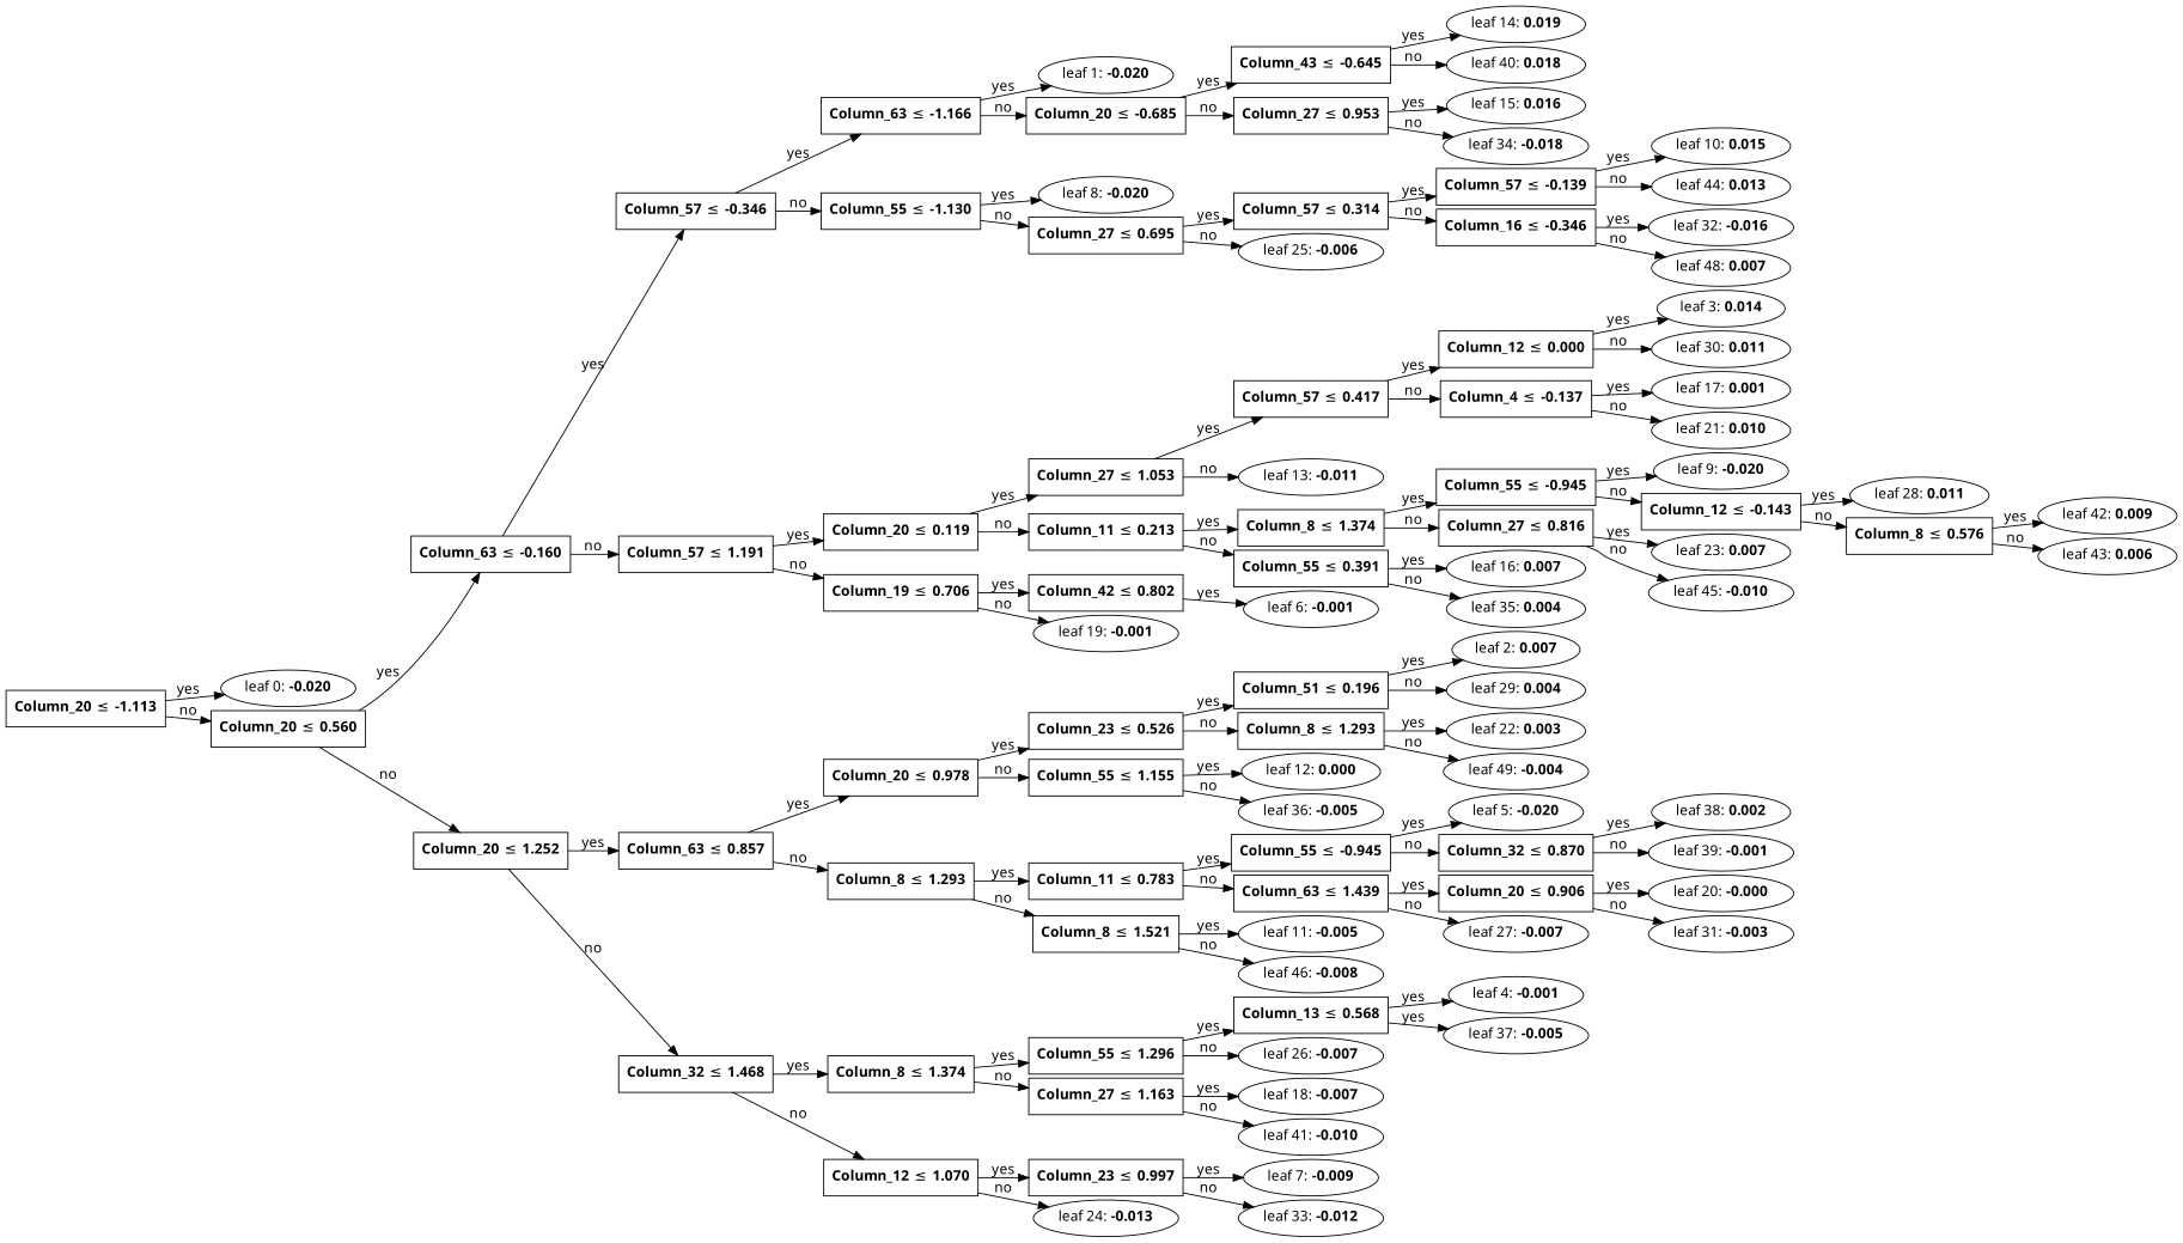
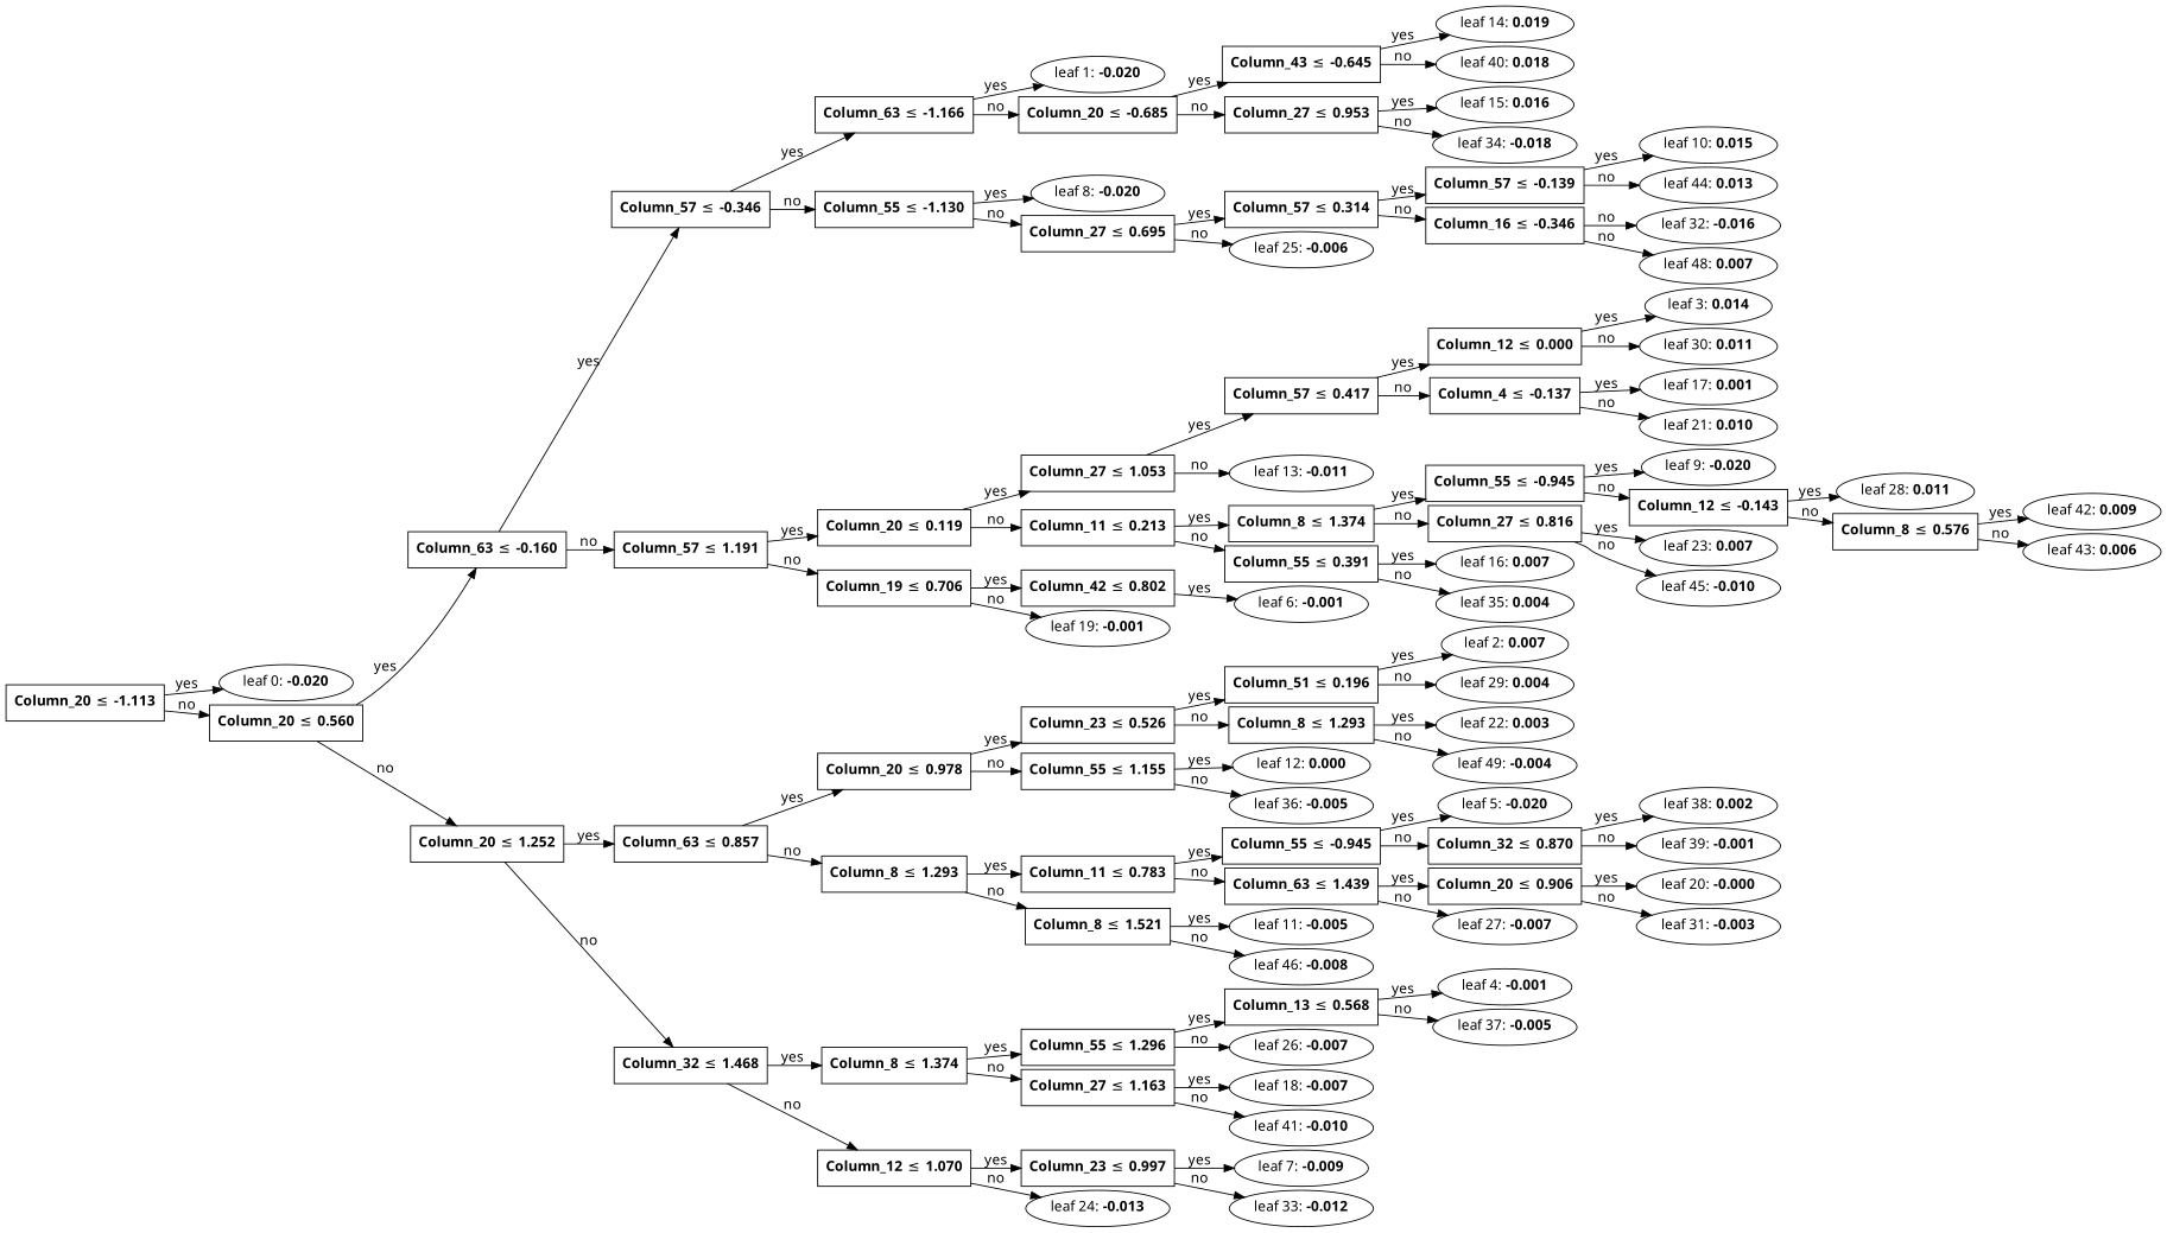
  digraph {
    fontname="Noto Sans"
    nodesep=0.05
    rankdir=LR
    ranksep=0.3
    node [fontname="Noto Sans"]
    edge [fontname="Noto Sans"]
    n1 [fillcolor=white label=<<B>Column_20</B> &#8804; <B>-1.113</B>> shape=rectangle]
    n2 [label=<leaf 0: <B>-0.020</B>>]
    n3 [fillcolor=white label=<<B>Column_20</B> &#8804; <B>0.560</B>> shape=rectangle]
    n4 [fillcolor=white label=<<B>Column_63</B> &#8804; <B>-0.160</B>> shape=rectangle]
    n5 [fillcolor=white label=<<B>Column_20</B> &#8804; <B>1.252</B>> shape=rectangle]
    n6 [fillcolor=white label=<<B>Column_57</B> &#8804; <B>-0.346</B>> shape=rectangle]
    n7 [fillcolor=white label=<<B>Column_57</B> &#8804; <B>1.191</B>> shape=rectangle]
    n8 [fillcolor=white label=<<B>Column_63</B> &#8804; <B>0.857</B>> shape=rectangle]
    n9 [fillcolor=white label=<<B>Column_32</B> &#8804; <B>1.468</B>> shape=rectangle]
    n10 [fillcolor=white label=<<B>Column_63</B> &#8804; <B>-1.166</B>> shape=rectangle]
    n11 [fillcolor=white label=<<B>Column_55</B> &#8804; <B>-1.130</B>> shape=rectangle]
    n12 [fillcolor=white label=<<B>Column_20</B> &#8804; <B>0.119</B>> shape=rectangle]
    n13 [fillcolor=white label=<<B>Column_19</B> &#8804; <B>0.706</B>> shape=rectangle]
    n14 [label=<leaf 1: <B>-0.020</B>>]
    n15 [fillcolor=white label=<<B>Column_20</B> &#8804; <B>-0.685</B>> shape=rectangle]
    n16 [label=<leaf 8: <B>-0.020</B>>]
    n17 [fillcolor=white label=<<B>Column_27</B> &#8804; <B>0.695</B>> shape=rectangle]
    n18 [fillcolor=white label=<<B>Column_43</B> &#8804; <B>-0.645</B>> shape=rectangle]
    n19 [fillcolor=white label=<<B>Column_27</B> &#8804; <B>0.953</B>> shape=rectangle]
    n20 [label=<leaf 14: <B>0.019</B>>]
    n21 [label=<leaf 40: <B>0.018</B>>]
    n22 [label=<leaf 15: <B>0.016</B>>]
    n23 [label=<leaf 34: <B>-0.018</B>>]
    n24 [fillcolor=white label=<<B>Column_57</B> &#8804; <B>0.314</B>> shape=rectangle]
    n25 [label=<leaf 25: <B>-0.006</B>>]
    n26 [fillcolor=white label=<<B>Column_57</B> &#8804; <B>-0.139</B>> shape=rectangle]
    n27 [fillcolor=white label=<<B>Column_16</B> &#8804; <B>-0.346</B>> shape=rectangle]
    n28 [label=<leaf 10: <B>0.015</B>>]
    n29 [label=<leaf 44: <B>0.013</B>>]
    n30 [label=<leaf 32: <B>-0.016</B>>]
    n31 [label=<leaf 48: <B>0.007</B>>]
    n32 [fillcolor=white label=<<B>Column_27</B> &#8804; <B>1.053</B>> shape=rectangle]
    n33 [fillcolor=white label=<<B>Column_11</B> &#8804; <B>0.213</B>> shape=rectangle]
    n34 [fillcolor=white label=<<B>Column_42</B> &#8804; <B>0.802</B>> shape=rectangle]
    n35 [label=<leaf 19: <B>-0.001</B>>]
    n36 [fillcolor=white label=<<B>Column_57</B> &#8804; <B>0.417</B>> shape=rectangle]
    n37 [label=<leaf 13: <B>-0.011</B>>]
    n38 [fillcolor=white label=<<B>Column_8</B> &#8804; <B>1.374</B>> shape=rectangle]
    n39 [fillcolor=white label=<<B>Column_55</B> &#8804; <B>0.391</B>> shape=rectangle]
    n40 [fillcolor=white label=<<B>Column_12</B> &#8804; <B>0.000</B>> shape=rectangle]
    n41 [fillcolor=white label=<<B>Column_4</B> &#8804; <B>-0.137</B>> shape=rectangle]
    n42 [label=<leaf 3: <B>0.014</B>>]
    n43 [label=<leaf 30: <B>0.011</B>>]
    n44 [label=<leaf 17: <B>0.001</B>>]
    n45 [label=<leaf 21: <B>0.010</B>>]
    n46 [fillcolor=white label=<<B>Column_55</B> &#8804; <B>-0.945</B>> shape=rectangle]
    n47 [fillcolor=white label=<<B>Column_27</B> &#8804; <B>0.816</B>> shape=rectangle]
    n48 [label=<leaf 16: <B>0.007</B>>]
    n49 [label=<leaf 35: <B>0.004</B>>]
    n50 [label=<leaf 9: <B>-0.020</B>>]
    n51 [fillcolor=white label=<<B>Column_12</B> &#8804; <B>-0.143</B>> shape=rectangle]
    n52 [label=<leaf 23: <B>0.007</B>>]
    n53 [label=<leaf 45: <B>-0.010</B>>]
    n54 [label=<leaf 28: <B>0.011</B>>]
    n55 [fillcolor=white label=<<B>Column_8</B> &#8804; <B>0.576</B>> shape=rectangle]
    n56 [label=<leaf 42: <B>0.009</B>>]
    n57 [label=<leaf 43: <B>0.006</B>>]
    n58 [label=<leaf 6: <B>-0.001</B>>]
    n59 [fillcolor=white label=<<B>Column_20</B> &#8804; <B>0.978</B>> shape=rectangle]
    n60 [fillcolor=white label=<<B>Column_8</B> &#8804; <B>1.293</B>> shape=rectangle]
    n61 [fillcolor=white label=<<B>Column_8</B> &#8804; <B>1.374</B>> shape=rectangle]
    n62 [fillcolor=white label=<<B>Column_12</B> &#8804; <B>1.070</B>> shape=rectangle]
    n63 [fillcolor=white label=<<B>Column_23</B> &#8804; <B>0.526</B>> shape=rectangle]
    n64 [fillcolor=white label=<<B>Column_55</B> &#8804; <B>1.155</B>> shape=rectangle]
    n65 [fillcolor=white label=<<B>Column_11</B> &#8804; <B>0.783</B>> shape=rectangle]
    n66 [fillcolor=white label=<<B>Column_8</B> &#8804; <B>1.521</B>> shape=rectangle]
    n67 [fillcolor=white label=<<B>Column_51</B> &#8804; <B>0.196</B>> shape=rectangle]
    n68 [fillcolor=white label=<<B>Column_8</B> &#8804; <B>1.293</B>> shape=rectangle]
    n69 [label=<leaf 12: <B>0.000</B>>]
    n70 [label=<leaf 36: <B>-0.005</B>>]
    n71 [label=<leaf 2: <B>0.007</B>>]
    n72 [label=<leaf 29: <B>0.004</B>>]
    n73 [label=<leaf 22: <B>0.003</B>>]
    n74 [label=<leaf 49: <B>-0.004</B>>]
    n75 [fillcolor=white label=<<B>Column_55</B> &#8804; <B>-0.945</B>> shape=rectangle]
    n76 [fillcolor=white label=<<B>Column_63</B> &#8804; <B>1.439</B>> shape=rectangle]
    n77 [label=<leaf 11: <B>-0.005</B>>]
    n78 [label=<leaf 46: <B>-0.008</B>>]
    n79 [label=<leaf 5: <B>-0.020</B>>]
    n80 [fillcolor=white label=<<B>Column_32</B> &#8804; <B>0.870</B>> shape=rectangle]
    n81 [fillcolor=white label=<<B>Column_20</B> &#8804; <B>0.906</B>> shape=rectangle]
    n82 [label=<leaf 27: <B>-0.007</B>>]
    n83 [label=<leaf 38: <B>0.002</B>>]
    n84 [label=<leaf 39: <B>-0.001</B>>]
    n85 [label=<leaf 20: <B>-0.000</B>>]
    n86 [label=<leaf 31: <B>-0.003</B>>]
    n87 [fillcolor=white label=<<B>Column_55</B> &#8804; <B>1.296</B>> shape=rectangle]
    n88 [fillcolor=white label=<<B>Column_27</B> &#8804; <B>1.163</B>> shape=rectangle]
    n89 [fillcolor=white label=<<B>Column_23</B> &#8804; <B>0.997</B>> shape=rectangle]
    n90 [label=<leaf 24: <B>-0.013</B>>]
    n91 [fillcolor=white label=<<B>Column_13</B> &#8804; <B>0.568</B>> shape=rectangle]
    n92 [label=<leaf 26: <B>-0.007</B>>]
    n93 [label=<leaf 18: <B>-0.007</B>>]
    n94 [label=<leaf 41: <B>-0.010</B>>]
    n95 [label=<leaf 4: <B>-0.001</B>>]
    n96 [label=<leaf 37: <B>-0.005</B>>]
    n97 [label=<leaf 7: <B>-0.009</B>>]
    n98 [label=<leaf 33: <B>-0.012</B>>]
    n1 -> n2 [label=yes]
    n1 -> n3 [label=no]
    n3 -> n4 [label=yes]
    n3 -> n5 [label=no]
    n4 -> n6 [label=yes]
    n4 -> n7 [label=no]
    n5 -> n8 [label=yes]
    n5 -> n9 [label=no]
    n6 -> n10 [label=yes]
    n6 -> n11 [label=no]
    n7 -> n12 [label=yes]
    n7 -> n13 [label=no]
    n8 -> n59 [label=yes]
    n8 -> n60 [label=no]
    n9 -> n61 [label=yes]
    n9 -> n62 [label=no]
    n10 -> n14 [label=yes]
    n10 -> n15 [label=no]
    n11 -> n16 [label=yes]
    n11 -> n17 [label=no]
    n12 -> n32 [label=yes]
    n12 -> n33 [label=no]
    n13 -> n34 [label=yes]
    n13 -> n35 [label=no]
    n15 -> n18 [label=yes]
    n15 -> n19 [label=no]
    n17 -> n24 [label=yes]
    n17 -> n25 [label=no]
    n18 -> n20 [label=yes]
    n18 -> n21 [label=no]
    n19 -> n22 [label=yes]
    n19 -> n23 [label=no]
    n24 -> n26 [label=yes]
    n24 -> n27 [label=no]
    n26 -> n28 [label=yes]
    n26 -> n29 [label=no]
-   n27 -> n30 [label=yes]
+   n27 -> n30 [label=no]
    n27 -> n31 [label=no]
    n32 -> n36 [label=yes]
    n32 -> n37 [label=no]
    n33 -> n38 [label=yes]
    n33 -> n39 [label=no]
    n34 -> n58 [label=yes]
    n36 -> n40 [label=yes]
    n36 -> n41 [label=no]
    n38 -> n46 [label=yes]
    n38 -> n47 [label=no]
    n39 -> n48 [label=yes]
    n39 -> n49 [label=no]
    n40 -> n42 [label=yes]
    n40 -> n43 [label=no]
    n41 -> n44 [label=yes]
    n41 -> n45 [label=no]
    n46 -> n50 [label=yes]
    n46 -> n51 [label=no]
    n47 -> n52 [label=yes]
    n47 -> n53 [label=no]
    n51 -> n54 [label=yes]
    n51 -> n55 [label=no]
    n55 -> n56 [label=yes]
    n55 -> n57 [label=no]
    n59 -> n63 [label=yes]
    n59 -> n64 [label=no]
    n60 -> n65 [label=yes]
    n60 -> n66 [label=no]
    n61 -> n87 [label=yes]
    n61 -> n88 [label=no]
    n62 -> n89 [label=yes]
    n62 -> n90 [label=no]
    n63 -> n67 [label=yes]
    n63 -> n68 [label=no]
    n64 -> n69 [label=yes]
    n64 -> n70 [label=no]
    n65 -> n75 [label=yes]
    n65 -> n76 [label=no]
    n66 -> n77 [label=yes]
    n66 -> n78 [label=no]
    n67 -> n71 [label=yes]
    n67 -> n72 [label=no]
    n68 -> n73 [label=yes]
    n68 -> n74 [label=no]
    n75 -> n79 [label=yes]
    n75 -> n80 [label=no]
    n76 -> n81 [label=yes]
    n76 -> n82 [label=no]
    n80 -> n83 [label=yes]
    n80 -> n84 [label=no]
    n81 -> n85 [label=yes]
    n81 -> n86 [label=no]
    n87 -> n91 [label=yes]
    n87 -> n92 [label=no]
    n88 -> n93 [label=yes]
    n88 -> n94 [label=no]
    n89 -> n97 [label=yes]
    n89 -> n98 [label=no]
    n91 -> n95 [label=yes]
-   n91 -> n96 [label=yes]
+   n91 -> n96 [label=no]
  }
